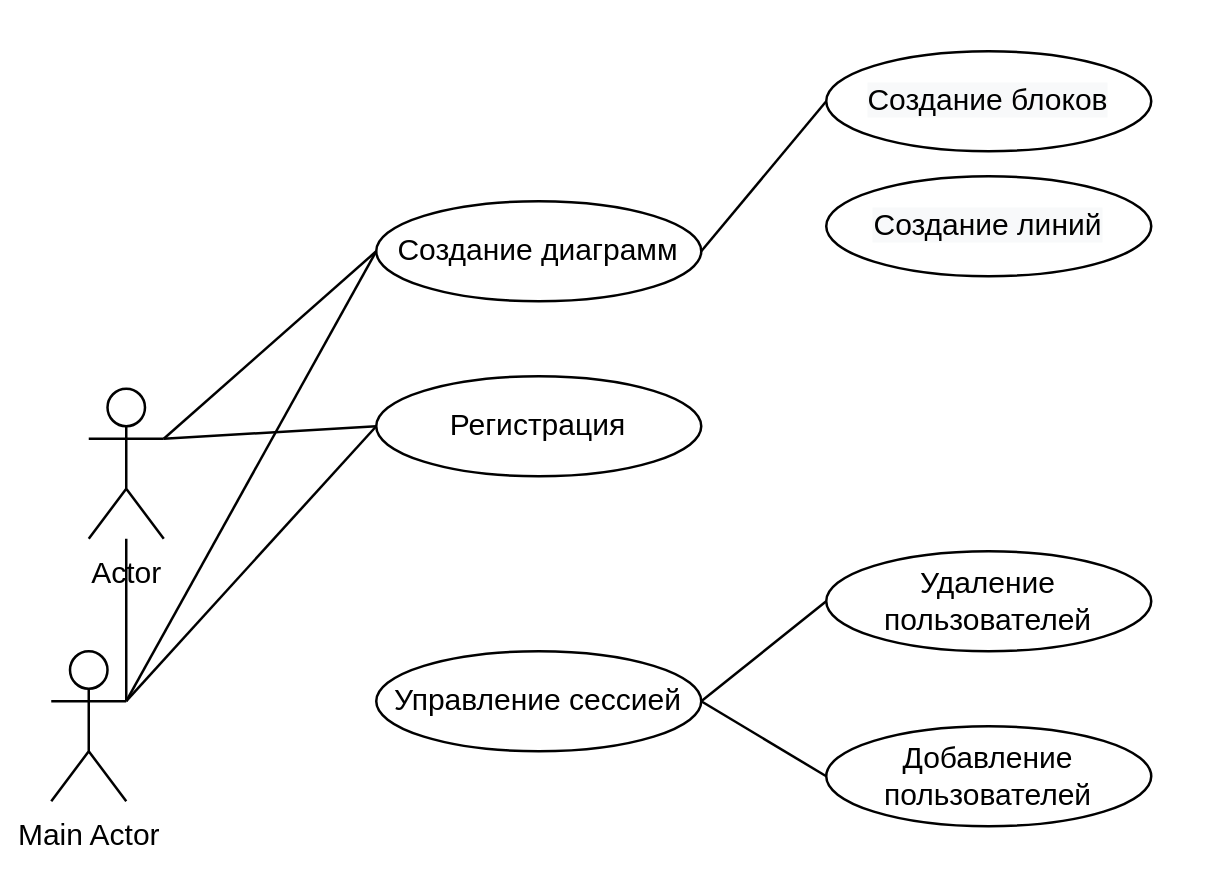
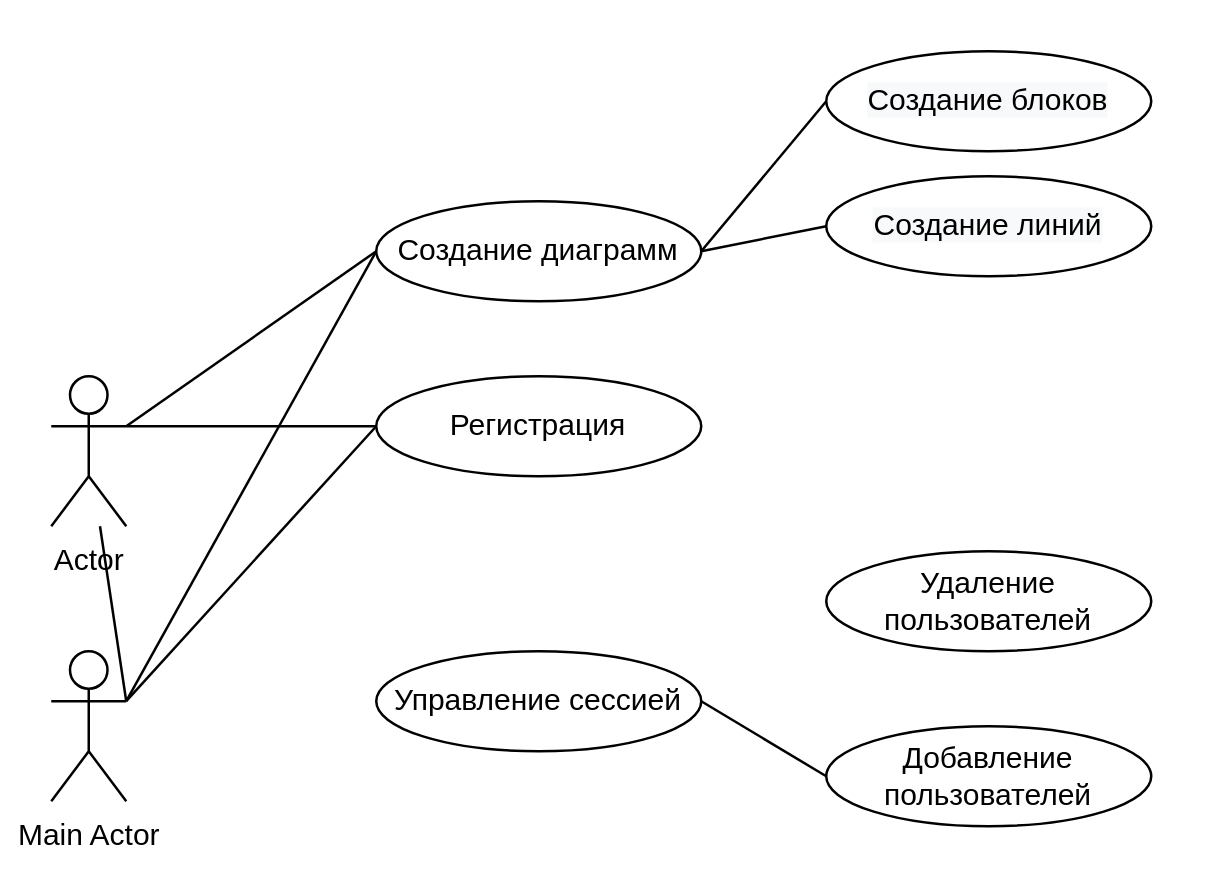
  <mxCell id="0" />
  <mxCell id="1" parent="0" />
  <mxCell id="2" style="rounded=0;orthogonalLoop=1;jettySize=auto;html=1;exitX=1;exitY=0.333;exitDx=0;exitDy=0;exitPerimeter=0;entryX=0;entryY=0.5;entryDx=0;entryDy=0;endArrow=none;endFill=0;" parent="1" source="4" target="7" edge="1"><mxGeometry relative="1" as="geometry" /></mxCell>
  <mxCell id="3" style="edgeStyle=none;rounded=0;orthogonalLoop=1;jettySize=auto;html=1;exitX=1;exitY=0.333;exitDx=0;exitDy=0;exitPerimeter=0;entryX=0;entryY=0.5;entryDx=0;entryDy=0;endArrow=none;endFill=0;" parent="1" source="4" target="9" edge="1"><mxGeometry relative="1" as="geometry" /></mxCell>
- <mxCell id="4" value="Actor" style="shape=umlActor;verticalLabelPosition=bottom;verticalAlign=top;html=1;outlineConnect=0;" parent="1" vertex="1"><mxGeometry x="35" y="155" width="30" height="60" as="geometry" /></mxCell>
+ <mxCell id="4" value="Actor" style="shape=umlActor;verticalLabelPosition=bottom;verticalAlign=top;html=1;outlineConnect=0;" parent="1" vertex="1"><mxGeometry x="20" y="150" width="30" height="60" as="geometry" /></mxCell>
  <mxCell id="5" style="edgeStyle=none;rounded=0;orthogonalLoop=1;jettySize=auto;html=1;exitX=1;exitY=0.5;exitDx=0;exitDy=0;entryX=0;entryY=0.5;entryDx=0;entryDy=0;endArrow=none;endFill=0;" parent="1" source="7" target="8" edge="1"><mxGeometry relative="1" as="geometry" /></mxCell>
+ <mxCell id="6" style="edgeStyle=none;rounded=0;orthogonalLoop=1;jettySize=auto;html=1;exitX=1;exitY=0.5;exitDx=0;exitDy=0;entryX=0;entryY=0.5;entryDx=0;entryDy=0;endArrow=none;endFill=0;" parent="1" source="7" target="13" edge="1"><mxGeometry relative="1" as="geometry" /></mxCell>
  <mxCell id="7" value="Создание диаграмм" style="ellipse;whiteSpace=wrap;html=1;" parent="1" vertex="1"><mxGeometry x="150" y="80" width="130" height="40" as="geometry" /></mxCell>
  <mxCell id="8" value="&#10;&#10;&lt;span style=&quot;color: rgb(0, 0, 0); font-family: helvetica; font-size: 12px; font-style: normal; font-weight: 400; letter-spacing: normal; text-align: center; text-indent: 0px; text-transform: none; word-spacing: 0px; background-color: rgb(248, 249, 250); display: inline; float: none;&quot;&gt;Создание блоков&lt;/span&gt;&#10;&#10;" style="ellipse;whiteSpace=wrap;html=1;" parent="1" vertex="1"><mxGeometry x="330" y="20" width="130" height="40" as="geometry" /></mxCell>
  <mxCell id="9" value="Регистрация" style="ellipse;whiteSpace=wrap;html=1;" parent="1" vertex="1"><mxGeometry x="150" y="150" width="130" height="40" as="geometry" /></mxCell>
- <mxCell id="10" style="edgeStyle=none;rounded=0;orthogonalLoop=1;jettySize=auto;html=1;exitX=1;exitY=0.5;exitDx=0;exitDy=0;entryX=0;entryY=0.5;entryDx=0;entryDy=0;endArrow=none;endFill=0;" edge="1" parent="1" source="12" target="18"><mxGeometry relative="1" as="geometry" /></mxCell>
  <mxCell id="11" style="edgeStyle=none;rounded=0;orthogonalLoop=1;jettySize=auto;html=1;exitX=1;exitY=0.5;exitDx=0;exitDy=0;entryX=0;entryY=0.5;entryDx=0;entryDy=0;endArrow=none;endFill=0;" edge="1" parent="1" source="12" target="19"><mxGeometry relative="1" as="geometry" /></mxCell>
  <mxCell id="12" value="Управление сессией" style="ellipse;whiteSpace=wrap;html=1;" parent="1" vertex="1"><mxGeometry x="150" y="260" width="130" height="40" as="geometry" /></mxCell>
  <mxCell id="13" value="&lt;span style=&quot;color: rgb(0 , 0 , 0) ; font-family: &amp;#34;helvetica&amp;#34; ; font-size: 12px ; font-style: normal ; font-weight: 400 ; letter-spacing: normal ; text-align: center ; text-indent: 0px ; text-transform: none ; word-spacing: 0px ; background-color: rgb(248 , 249 , 250) ; display: inline ; float: none&quot;&gt;Создание линий&lt;/span&gt;" style="ellipse;whiteSpace=wrap;html=1;" parent="1" vertex="1"><mxGeometry x="330" y="70" width="130" height="40" as="geometry" /></mxCell>
  <mxCell id="14" style="rounded=0;orthogonalLoop=1;jettySize=auto;html=1;exitX=1;exitY=0.333;exitDx=0;exitDy=0;exitPerimeter=0;entryX=0;entryY=0.5;entryDx=0;entryDy=0;endArrow=none;endFill=0;" edge="1" parent="1" source="17" target="7"><mxGeometry relative="1" as="geometry" /></mxCell>
  <mxCell id="15" style="edgeStyle=none;rounded=0;orthogonalLoop=1;jettySize=auto;html=1;exitX=1;exitY=0.333;exitDx=0;exitDy=0;exitPerimeter=0;entryX=0;entryY=0.5;entryDx=0;entryDy=0;endArrow=none;endFill=0;" edge="1" parent="1" source="17" target="9"><mxGeometry relative="1" as="geometry" /></mxCell>
  <mxCell id="16" style="edgeStyle=none;rounded=0;orthogonalLoop=1;jettySize=auto;html=1;exitX=1;exitY=0.333;exitDx=0;exitDy=0;exitPerimeter=0;endArrow=none;endFill=0;" edge="1" parent="1" source="17" target="4"><mxGeometry relative="1" as="geometry" /></mxCell>
  <mxCell id="17" value="Main Actor&lt;br&gt;" style="shape=umlActor;verticalLabelPosition=bottom;verticalAlign=top;html=1;outlineConnect=0;" vertex="1" parent="1"><mxGeometry x="20" y="260" width="30" height="60" as="geometry" /></mxCell>
  <mxCell id="18" value="Удаление пользователей" style="ellipse;whiteSpace=wrap;html=1;" vertex="1" parent="1"><mxGeometry x="330" y="220" width="130" height="40" as="geometry" /></mxCell>
  <mxCell id="19" value="Добавление пользователей" style="ellipse;whiteSpace=wrap;html=1;" vertex="1" parent="1"><mxGeometry x="330" y="290" width="130" height="40" as="geometry" /></mxCell>
